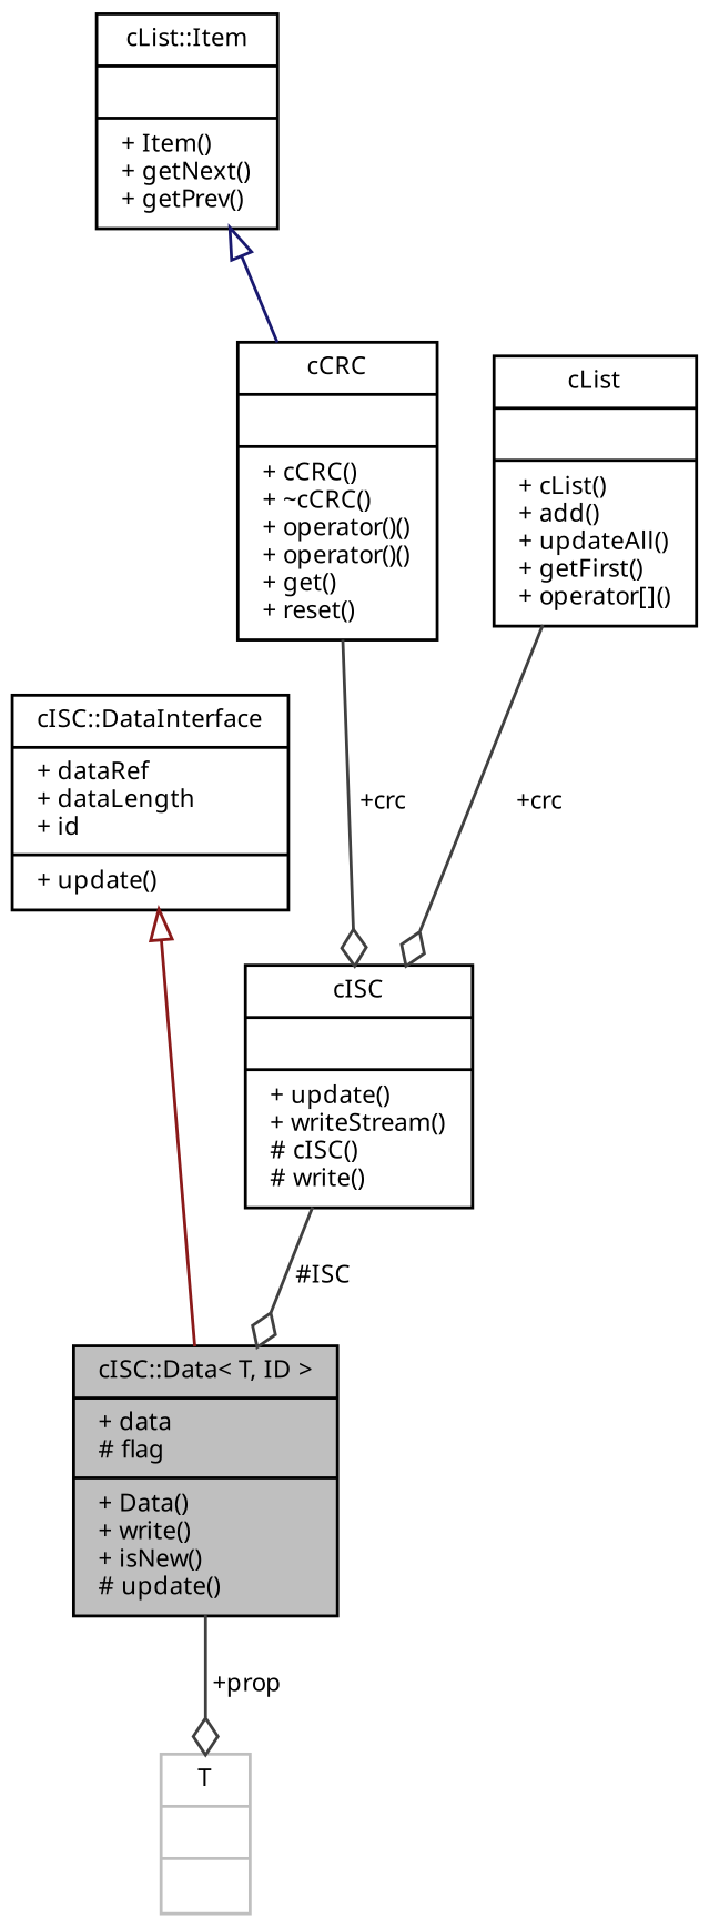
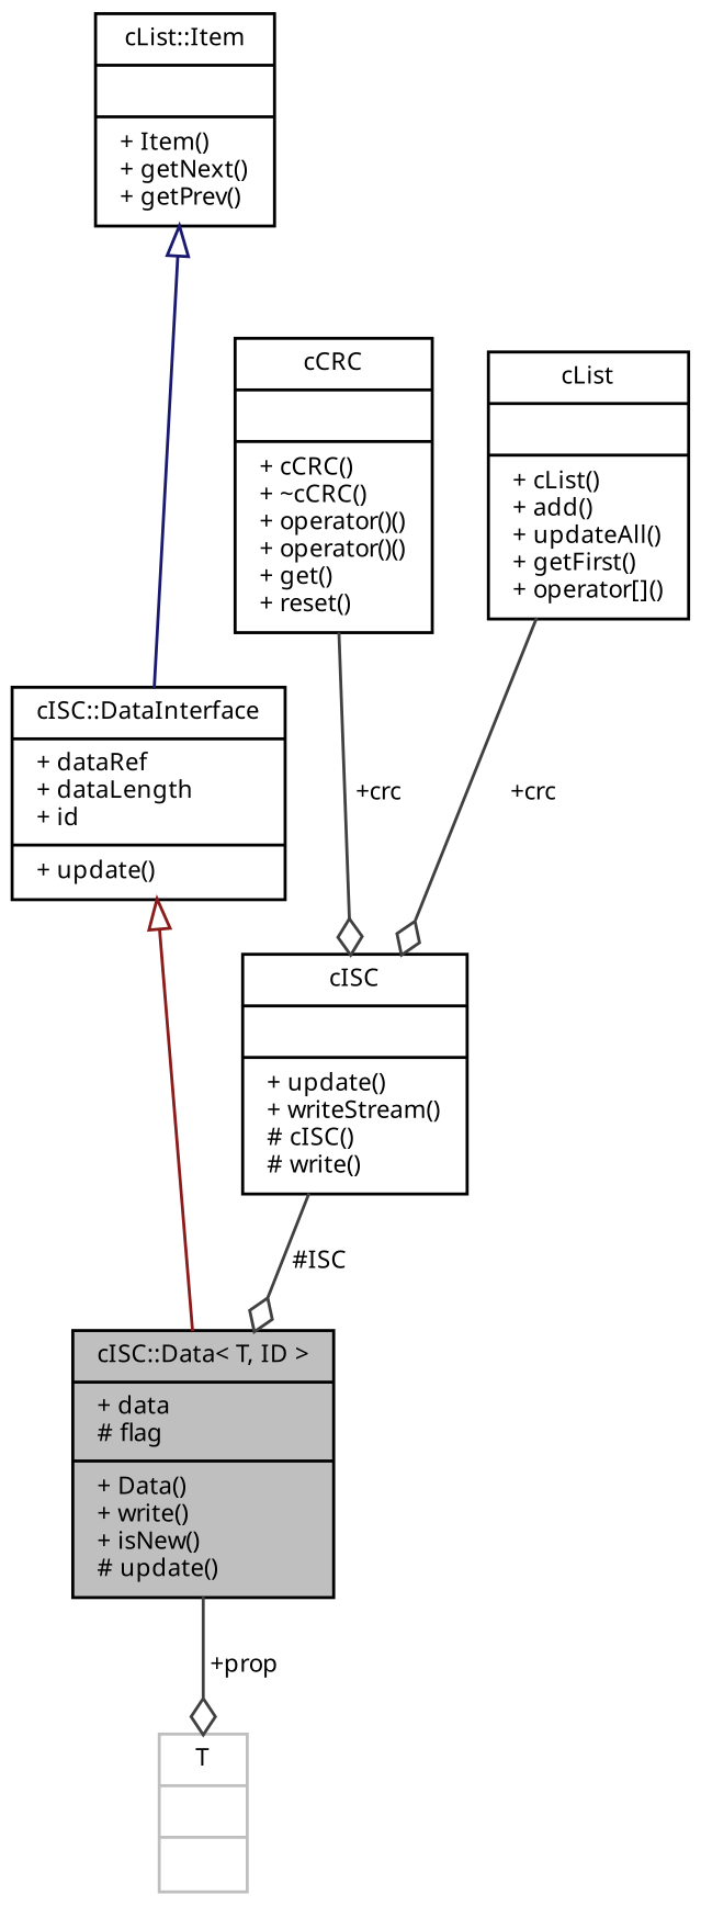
  digraph {
    node [color=black fillcolor=white fontname=Sans fontsize=8 shape=record style=filled]
    edge [arrowhead=odiamond color=grey25 fontname=Sans fontsize=8 labelfontname=Sans labelfontsize=8 style=solid]
    n1 [fillcolor=grey75 fontcolor=black height=0.2 label="{cISC::Data\< T, ID \>\n|+ data\l# flag\l|+ Data()\l+ write()\l+ isNew()\l# update()\l}" width=0.4]
    n2 [color=grey75 height=0.2 label="{T\n||}" width=0.4]
    n3 [height=0.2 label="{cISC::DataInterface\n|+ dataRef\l+ dataLength\l+ id\l|+ update()\l}" width=0.4]
    n4 [height=0.2 label="{cList::Item\n||+ Item()\l+ getNext()\l+ getPrev()\l}" width=0.4]
    n5 [height=0.2 label="{cISC\n||+ update()\l+ writeStream()\l# cISC()\l# write()\l}" width=0.4]
    n6 [height=0.2 label="{cCRC\n||+ cCRC()\l+ ~cCRC()\l+ operator()()\l+ operator()()\l+ get()\l+ reset()\l}" width=0.4]
    n7 [height=0.2 label="{cList\n||+ cList()\l+ add()\l+ updateAll()\l+ getFirst()\l+ operator[]()\l}" width=0.4]
    n1 -> n2 [label=" +prop"]
    n3 -> n1 [arrowtail=onormal color=firebrick4 dir=back arrowhead=""]
-   n4 -> n6 [arrowtail=onormal color=midnightblue dir=back arrowhead=""]
+   n4 -> n3 [arrowtail=onormal color=midnightblue dir=back arrowhead=""]
    n5 -> n1 [label=" #ISC"]
    n6 -> n5 [label=" +crc"]
    n7 -> n5 [label=" +crc"]
  }
